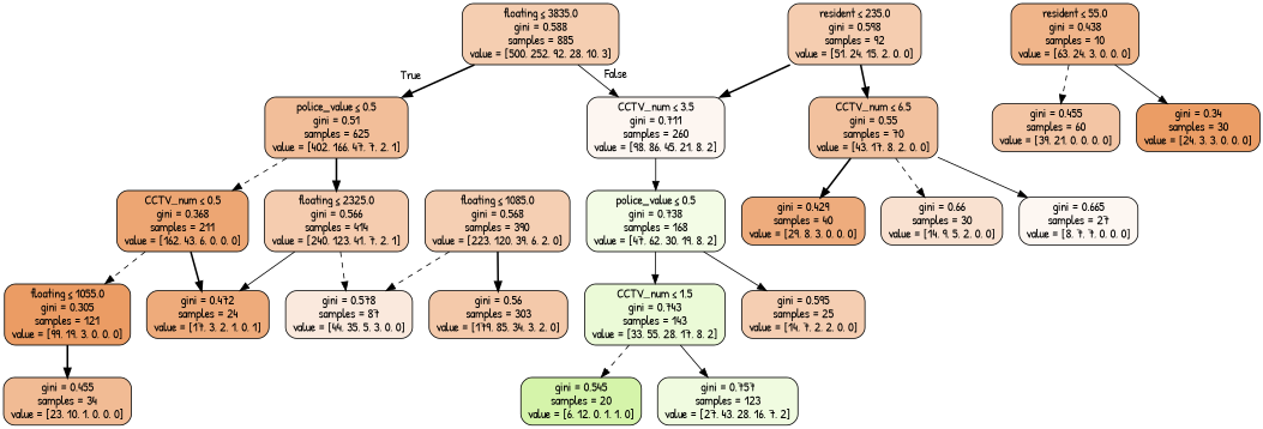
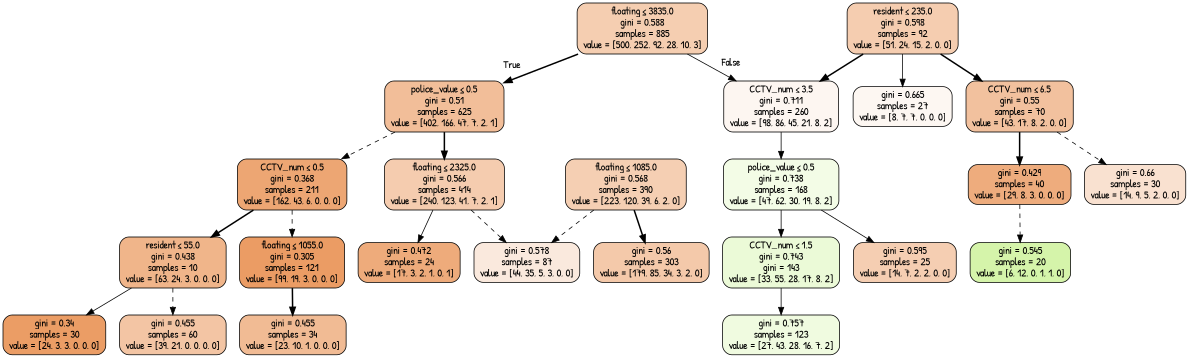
  digraph {
    fontname="Patrick Hand"
    node [color=black fontname="Patrick Hand" shape=box style="filled, rounded"]
    edge [fontname="Patrick Hand" style=bold]
    n1 [fillcolor="#f5ceb1" label=<floating &le; 3835.0<br/>gini = 0.588<br/>samples = 885<br/>value = [500, 252, 92, 28, 10, 3]>]
    n2 [fillcolor="#f2be99" label=<police_value &le; 0.5<br/>gini = 0.51<br/>samples = 625<br/>value = [402, 166, 47, 7, 2, 1]>]
    n3 [fillcolor="#fdf6f1" label=<CCTV_num &le; 3.5<br/>gini = 0.711<br/>samples = 260<br/>value = [98, 86, 45, 21, 8, 2]>]
    n4 [fillcolor="#f5ccaf" label=<floating &le; 2325.0<br/>gini = 0.566<br/>samples = 414<br/>value = [240, 123, 41, 7, 2, 1]>]
    n5 [fillcolor="#eda673" label=<CCTV_num &le; 0.5<br/>gini = 0.368<br/>samples = 211<br/>value = [162, 43, 6, 0, 0, 0]>]
    n6 [fillcolor="#f3fce6" label=<police_value &le; 0.5<br/>gini = 0.738<br/>samples = 168<br/>value = [47, 62, 30, 19, 8, 2]>]
    n7 [fillcolor="#eeab7b" label=<gini = 0.472<br/>samples = 24<br/>value = [17, 3, 2, 1, 0, 1]>]
    n8 [fillcolor="#fae9dd" label=<gini = 0.578<br/>samples = 87<br/>value = [44, 35, 5, 3, 0, 0]>]
    n9 [fillcolor="#eb9c64" label=<floating &le; 1055.0<br/>gini = 0.305<br/>samples = 121<br/>value = [99, 19, 3, 0, 0, 0]>]
    n10 [fillcolor="#f0b58a" label=<resident &le; 55.0<br/>gini = 0.438<br/>samples = 10<br/>value = [63, 24, 3, 0, 0, 0]>]
    n11 [fillcolor="#f5cfb3" label=<floating &le; 1085.0<br/>gini = 0.568<br/>samples = 390<br/>value = [223, 120, 39, 6, 2, 0]>]
    n12 [fillcolor="#f4c9aa" label=<gini = 0.56<br/>samples = 303<br/>value = [179, 85, 34, 3, 2, 0]>]
    n13 [fillcolor="#f1bb94" label=<gini = 0.455<br/>samples = 34<br/>value = [23, 10, 1, 0, 0, 0]>]
    n14 [fillcolor="#f3c5a4" label=<gini = 0.455<br/>samples = 60<br/>value = [39, 21, 0, 0, 0, 0]>]
    n15 [fillcolor="#eb9d65" label=<gini = 0.34<br/>samples = 30<br/>value = [24, 3, 3, 0, 0, 0]>]
-   n16 [fillcolor="#ebfad7" label=<CCTV_num &le; 1.5<br/>gini = 0.743<br/>samples = 143<br/>value = [33, 55, 28, 17, 8, 2]>]
+   n16 [fillcolor="#ebfad7" label=<CCTV_num &le; 1.5<br/>gini = 0.743<br/>gini = 143<br/>value = [33, 55, 28, 17, 8, 2]>]
    n17 [fillcolor="#f5ceb2" label=<gini = 0.595<br/>samples = 25<br/>value = [14, 7, 2, 2, 0, 0]>]
    n18 [fillcolor="#f5cdb0" label=<resident &le; 235.0<br/>gini = 0.598<br/>samples = 92<br/>value = [51, 24, 15, 2, 0, 0]>]
    n19 [fillcolor="#fdf7f2" label=<gini = 0.665<br/>samples = 27<br/>value = [8, 7, 7, 0, 0, 0]>]
    n20 [fillcolor="#f2c19e" label=<CCTV_num &le; 6.5<br/>gini = 0.55<br/>samples = 70<br/>value = [43, 17, 8, 2, 0, 0]>]
    n21 [fillcolor="#f0fbe0" label=<gini = 0.757<br/>samples = 123<br/>value = [27, 43, 28, 16, 7, 2]>]
    n22 [fillcolor="#d5f4aa" label=<gini = 0.545<br/>samples = 20<br/>value = [6, 12, 0, 1, 1, 0]>]
    n23 [fillcolor="#eeac7d" label=<gini = 0.429<br/>samples = 40<br/>value = [29, 8, 3, 0, 0, 0]>]
    n24 [fillcolor="#f9e1d0" label=<gini = 0.66<br/>samples = 30<br/>value = [14, 9, 5, 2, 0, 0]>]
    n1 -> n2 [headlabel=True labelangle=45 labeldistance=2.5]
    n1 -> n3 [headlabel=False labelangle=-45 labeldistance=2.5 style=solid]
    n2 -> n4
    n2 -> n5 [style=dashed]
    n3 -> n6 [style=solid]
    n4 -> n7 [style=solid]
    n4 -> n8 [style=dashed]
    n5 -> n9 [style=dashed]
-   n5 -> n7
+   n5 -> n10
    n6 -> n16 [style=solid]
    n6 -> n17 [style=solid]
    n9 -> n13
    n10 -> n14 [style=dashed]
    n10 -> n15 [style=solid]
    n11 -> n8 [style=dashed]
    n11 -> n12
    n16 -> n21 [style=solid]
-   n16 -> n22 [style=dashed]
+   n23 -> n22 [style=dashed]
    n18 -> n3
-   n20 -> n19 [style=solid]
+   n18 -> n19 [style=solid]
    n18 -> n20
    n20 -> n23
    n20 -> n24 [style=dashed]
  }
